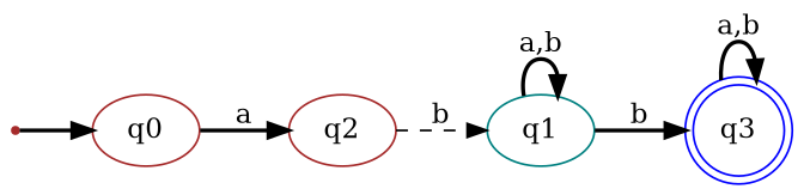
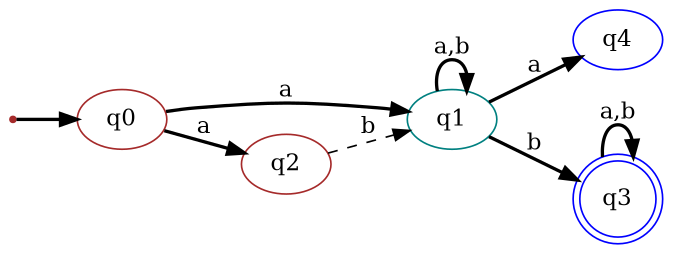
  digraph {
    rankdir=LR
    node [color=brown]
    edge [style=bold]
    inic [shape=point]
    q0
    q1 [color=teal]
    q2
+   q4 [color=blue]
    q3 [color=blue shape=doublecircle]
    inic -> q0
+   q0 -> q1 [label=a]
    q0 -> q2 [label=a]
    q1 -> q1 [label="a,b"]
+   q1 -> q4 [label=a]
    q1 -> q3 [label=b]
    q2 -> q1 [label=b style=dashed]
    q3 -> q3 [label="a,b"]
  }
